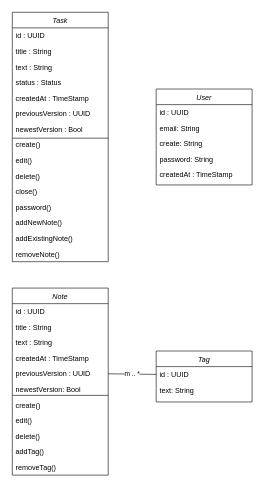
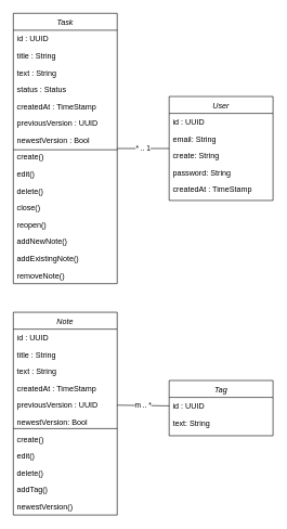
  <mxCell id="0" />
  <mxCell id="1" parent="0" />
  <mxCell id="2" value="Task" style="swimlane;fontStyle=2;align=center;verticalAlign=top;childLayout=stackLayout;horizontal=1;startSize=26;horizontalStack=0;resizeParent=1;resizeLast=0;collapsible=1;marginBottom=0;rounded=0;shadow=0;strokeWidth=1;" parent="1" vertex="1"><mxGeometry x="20" y="20" width="160" height="416" as="geometry"><mxRectangle x="220" y="120" width="160" height="26" as="alternateBounds" /></mxGeometry></mxCell>
  <mxCell id="3" value="id : UUID" style="text;align=left;verticalAlign=top;spacingLeft=4;spacingRight=4;overflow=hidden;rotatable=0;points=[[0,0.5],[1,0.5]];portConstraint=eastwest;" parent="2" vertex="1"><mxGeometry y="26" width="160" height="26" as="geometry" /></mxCell>
  <mxCell id="4" value="title : String" style="text;align=left;verticalAlign=top;spacingLeft=4;spacingRight=4;overflow=hidden;rotatable=0;points=[[0,0.5],[1,0.5]];portConstraint=eastwest;rounded=0;shadow=0;html=0;" parent="2" vertex="1"><mxGeometry y="52" width="160" height="26" as="geometry" /></mxCell>
  <mxCell id="5" value="text : String" style="text;align=left;verticalAlign=top;spacingLeft=4;spacingRight=4;overflow=hidden;rotatable=0;points=[[0,0.5],[1,0.5]];portConstraint=eastwest;rounded=0;shadow=0;html=0;" parent="2" vertex="1"><mxGeometry y="78" width="160" height="26" as="geometry" /></mxCell>
  <mxCell id="6" value="status : Status" style="text;align=left;verticalAlign=top;spacingLeft=4;spacingRight=4;overflow=hidden;rotatable=0;points=[[0,0.5],[1,0.5]];portConstraint=eastwest;rounded=0;shadow=0;html=0;" parent="2" vertex="1"><mxGeometry y="104" width="160" height="26" as="geometry" /></mxCell>
  <mxCell id="7" value="createdAt : TimeStamp" style="text;align=left;verticalAlign=top;spacingLeft=4;spacingRight=4;overflow=hidden;rotatable=0;points=[[0,0.5],[1,0.5]];portConstraint=eastwest;rounded=0;shadow=0;html=0;" parent="2" vertex="1"><mxGeometry y="130" width="160" height="26" as="geometry" /></mxCell>
  <mxCell id="8" value="previousVersion : UUID" style="text;align=left;verticalAlign=top;spacingLeft=4;spacingRight=4;overflow=hidden;rotatable=0;points=[[0,0.5],[1,0.5]];portConstraint=eastwest;rounded=0;shadow=0;html=0;" parent="2" vertex="1"><mxGeometry y="156" width="160" height="26" as="geometry" /></mxCell>
  <mxCell id="9" value="" style="endArrow=none;html=1;" parent="2" edge="1"><mxGeometry width="50" height="50" relative="1" as="geometry"><mxPoint y="210" as="sourcePoint" /><mxPoint x="160" y="210" as="targetPoint" /></mxGeometry></mxCell>
  <mxCell id="10" value="newestVersion : Bool" style="text;align=left;verticalAlign=top;spacingLeft=4;spacingRight=4;overflow=hidden;rotatable=0;points=[[0,0.5],[1,0.5]];portConstraint=eastwest;rounded=0;shadow=0;html=0;" parent="2" vertex="1"><mxGeometry y="182" width="160" height="26" as="geometry" /></mxCell>
  <mxCell id="11" value="create()" style="text;align=left;verticalAlign=top;spacingLeft=4;spacingRight=4;overflow=hidden;rotatable=0;points=[[0,0.5],[1,0.5]];portConstraint=eastwest;rounded=0;shadow=0;html=0;" parent="2" vertex="1"><mxGeometry y="208" width="160" height="26" as="geometry" /></mxCell>
  <mxCell id="12" value="edit()" style="text;align=left;verticalAlign=top;spacingLeft=4;spacingRight=4;overflow=hidden;rotatable=0;points=[[0,0.5],[1,0.5]];portConstraint=eastwest;rounded=0;shadow=0;html=0;" parent="2" vertex="1"><mxGeometry y="234" width="160" height="26" as="geometry" /></mxCell>
  <mxCell id="13" value="delete()" style="text;align=left;verticalAlign=top;spacingLeft=4;spacingRight=4;overflow=hidden;rotatable=0;points=[[0,0.5],[1,0.5]];portConstraint=eastwest;rounded=0;shadow=0;html=0;" parent="2" vertex="1"><mxGeometry y="260" width="160" height="26" as="geometry" /></mxCell>
  <mxCell id="14" value="close()" style="text;align=left;verticalAlign=top;spacingLeft=4;spacingRight=4;overflow=hidden;rotatable=0;points=[[0,0.5],[1,0.5]];portConstraint=eastwest;rounded=0;shadow=0;html=0;" parent="2" vertex="1"><mxGeometry y="286" width="160" height="26" as="geometry" /></mxCell>
- <mxCell id="15" value="password()" style="text;align=left;verticalAlign=top;spacingLeft=4;spacingRight=4;overflow=hidden;rotatable=0;points=[[0,0.5],[1,0.5]];portConstraint=eastwest;rounded=0;shadow=0;html=0;" vertex="1" parent="2"><mxGeometry y="312" width="160" height="26" as="geometry" /></mxCell>
+ <mxCell id="15" value="reopen()" style="text;align=left;verticalAlign=top;spacingLeft=4;spacingRight=4;overflow=hidden;rotatable=0;points=[[0,0.5],[1,0.5]];portConstraint=eastwest;rounded=0;shadow=0;html=0;" vertex="1" parent="2"><mxGeometry y="312" width="160" height="26" as="geometry" /></mxCell>
  <mxCell id="16" value="addNewNote()" style="text;align=left;verticalAlign=top;spacingLeft=4;spacingRight=4;overflow=hidden;rotatable=0;points=[[0,0.5],[1,0.5]];portConstraint=eastwest;rounded=0;shadow=0;html=0;" vertex="1" parent="2"><mxGeometry y="338" width="160" height="26" as="geometry" /></mxCell>
  <mxCell id="17" value="addExistingNote()" style="text;align=left;verticalAlign=top;spacingLeft=4;spacingRight=4;overflow=hidden;rotatable=0;points=[[0,0.5],[1,0.5]];portConstraint=eastwest;rounded=0;shadow=0;html=0;" parent="2" vertex="1"><mxGeometry y="364" width="160" height="26" as="geometry" /></mxCell>
  <mxCell id="18" value="removeNote()" style="text;align=left;verticalAlign=top;spacingLeft=4;spacingRight=4;overflow=hidden;rotatable=0;points=[[0,0.5],[1,0.5]];portConstraint=eastwest;rounded=0;shadow=0;html=0;" vertex="1" parent="2"><mxGeometry y="390" width="160" height="26" as="geometry" /></mxCell>
  <mxCell id="19" value="Note" style="swimlane;fontStyle=2;align=center;verticalAlign=top;childLayout=stackLayout;horizontal=1;startSize=26;horizontalStack=0;resizeParent=1;resizeLast=0;collapsible=1;marginBottom=0;rounded=0;shadow=0;strokeWidth=1;" parent="1" vertex="1"><mxGeometry x="20" y="480" width="160" height="312" as="geometry"><mxRectangle x="220" y="120" width="160" height="26" as="alternateBounds" /></mxGeometry></mxCell>
  <mxCell id="20" value="id : UUID" style="text;align=left;verticalAlign=top;spacingLeft=4;spacingRight=4;overflow=hidden;rotatable=0;points=[[0,0.5],[1,0.5]];portConstraint=eastwest;" parent="19" vertex="1"><mxGeometry y="26" width="160" height="26" as="geometry" /></mxCell>
  <mxCell id="21" value="title : String" style="text;align=left;verticalAlign=top;spacingLeft=4;spacingRight=4;overflow=hidden;rotatable=0;points=[[0,0.5],[1,0.5]];portConstraint=eastwest;rounded=0;shadow=0;html=0;" parent="19" vertex="1"><mxGeometry y="52" width="160" height="26" as="geometry" /></mxCell>
  <mxCell id="22" value="text : String" style="text;align=left;verticalAlign=top;spacingLeft=4;spacingRight=4;overflow=hidden;rotatable=0;points=[[0,0.5],[1,0.5]];portConstraint=eastwest;rounded=0;shadow=0;html=0;" parent="19" vertex="1"><mxGeometry y="78" width="160" height="26" as="geometry" /></mxCell>
  <mxCell id="23" value="createdAt : TimeStamp" style="text;align=left;verticalAlign=top;spacingLeft=4;spacingRight=4;overflow=hidden;rotatable=0;points=[[0,0.5],[1,0.5]];portConstraint=eastwest;rounded=0;shadow=0;html=0;" parent="19" vertex="1"><mxGeometry y="104" width="160" height="26" as="geometry" /></mxCell>
  <mxCell id="24" value="previousVersion : UUID" style="text;align=left;verticalAlign=top;spacingLeft=4;spacingRight=4;overflow=hidden;rotatable=0;points=[[0,0.5],[1,0.5]];portConstraint=eastwest;rounded=0;shadow=0;html=0;" parent="19" vertex="1"><mxGeometry y="130" width="160" height="26" as="geometry" /></mxCell>
  <mxCell id="25" value="" style="endArrow=none;html=1;" parent="19" edge="1"><mxGeometry width="50" height="50" relative="1" as="geometry"><mxPoint y="179" as="sourcePoint" /><mxPoint x="160" y="179" as="targetPoint" /></mxGeometry></mxCell>
  <mxCell id="26" value="newestVersion: Bool" style="text;align=left;verticalAlign=top;spacingLeft=4;spacingRight=4;overflow=hidden;rotatable=0;points=[[0,0.5],[1,0.5]];portConstraint=eastwest;rounded=0;shadow=0;html=0;" parent="19" vertex="1"><mxGeometry y="156" width="160" height="26" as="geometry" /></mxCell>
  <mxCell id="27" value="create()" style="text;align=left;verticalAlign=top;spacingLeft=4;spacingRight=4;overflow=hidden;rotatable=0;points=[[0,0.5],[1,0.5]];portConstraint=eastwest;rounded=0;shadow=0;html=0;" parent="19" vertex="1"><mxGeometry y="182" width="160" height="26" as="geometry" /></mxCell>
  <mxCell id="28" value="edit()" style="text;align=left;verticalAlign=top;spacingLeft=4;spacingRight=4;overflow=hidden;rotatable=0;points=[[0,0.5],[1,0.5]];portConstraint=eastwest;rounded=0;shadow=0;html=0;" parent="19" vertex="1"><mxGeometry y="208" width="160" height="26" as="geometry" /></mxCell>
  <mxCell id="29" value="delete()" style="text;align=left;verticalAlign=top;spacingLeft=4;spacingRight=4;overflow=hidden;rotatable=0;points=[[0,0.5],[1,0.5]];portConstraint=eastwest;rounded=0;shadow=0;html=0;" vertex="1" parent="19"><mxGeometry y="234" width="160" height="26" as="geometry" /></mxCell>
  <mxCell id="30" value="addTag()" style="text;align=left;verticalAlign=top;spacingLeft=4;spacingRight=4;overflow=hidden;rotatable=0;points=[[0,0.5],[1,0.5]];portConstraint=eastwest;rounded=0;shadow=0;html=0;" vertex="1" parent="19"><mxGeometry y="260" width="160" height="26" as="geometry" /></mxCell>
- <mxCell id="31" value="removeTag()" style="text;align=left;verticalAlign=top;spacingLeft=4;spacingRight=4;overflow=hidden;rotatable=0;points=[[0,0.5],[1,0.5]];portConstraint=eastwest;rounded=0;shadow=0;html=0;" parent="19" vertex="1"><mxGeometry y="286" width="160" height="26" as="geometry" /></mxCell>
+ <mxCell id="31" value="newestVersion()" style="text;align=left;verticalAlign=top;spacingLeft=4;spacingRight=4;overflow=hidden;rotatable=0;points=[[0,0.5],[1,0.5]];portConstraint=eastwest;rounded=0;shadow=0;html=0;" parent="19" vertex="1"><mxGeometry y="286" width="160" height="26" as="geometry" /></mxCell>
  <mxCell id="32" value="User" style="swimlane;fontStyle=2;align=center;verticalAlign=top;childLayout=stackLayout;horizontal=1;startSize=26;horizontalStack=0;resizeParent=1;resizeLast=0;collapsible=1;marginBottom=0;rounded=0;shadow=0;strokeWidth=1;" parent="1" vertex="1"><mxGeometry x="260" y="148" width="160" height="160" as="geometry"><mxRectangle x="220" y="120" width="160" height="26" as="alternateBounds" /></mxGeometry></mxCell>
  <mxCell id="33" value="id : UUID" style="text;align=left;verticalAlign=top;spacingLeft=4;spacingRight=4;overflow=hidden;rotatable=0;points=[[0,0.5],[1,0.5]];portConstraint=eastwest;" parent="32" vertex="1"><mxGeometry y="26" width="160" height="26" as="geometry" /></mxCell>
  <mxCell id="34" value="email: String" style="text;align=left;verticalAlign=top;spacingLeft=4;spacingRight=4;overflow=hidden;rotatable=0;points=[[0,0.5],[1,0.5]];portConstraint=eastwest;rounded=0;shadow=0;html=0;" parent="32" vertex="1"><mxGeometry y="52" width="160" height="26" as="geometry" /></mxCell>
  <mxCell id="35" value="create: String" style="text;align=left;verticalAlign=top;spacingLeft=4;spacingRight=4;overflow=hidden;rotatable=0;points=[[0,0.5],[1,0.5]];portConstraint=eastwest;rounded=0;shadow=0;html=0;" parent="32" vertex="1"><mxGeometry y="78" width="160" height="26" as="geometry" /></mxCell>
  <mxCell id="36" value="password: String" style="text;align=left;verticalAlign=top;spacingLeft=4;spacingRight=4;overflow=hidden;rotatable=0;points=[[0,0.5],[1,0.5]];portConstraint=eastwest;rounded=0;shadow=0;html=0;" parent="32" vertex="1"><mxGeometry y="104" width="160" height="26" as="geometry" /></mxCell>
  <mxCell id="37" value="createdAt : TimeStamp" style="text;align=left;verticalAlign=top;spacingLeft=4;spacingRight=4;overflow=hidden;rotatable=0;points=[[0,0.5],[1,0.5]];portConstraint=eastwest;rounded=0;shadow=0;html=0;" parent="32" vertex="1"><mxGeometry y="130" width="160" height="26" as="geometry" /></mxCell>
+ <mxCell id="38" value="* .. 1" style="endArrow=none;html=1;entryX=0;entryY=0.5;entryDx=0;entryDy=0;" parent="1" source="2" target="32" edge="1"><mxGeometry width="50" height="50" relative="1" as="geometry"><mxPoint x="330" y="260" as="sourcePoint" /><mxPoint x="300" y="106" as="targetPoint" /></mxGeometry></mxCell>
  <mxCell id="39" value="Tag" style="swimlane;fontStyle=2;align=center;verticalAlign=top;childLayout=stackLayout;horizontal=1;startSize=26;horizontalStack=0;resizeParent=1;resizeLast=0;collapsible=1;marginBottom=0;rounded=0;shadow=0;strokeWidth=1;" vertex="1" parent="1"><mxGeometry x="260" y="585" width="160" height="85" as="geometry"><mxRectangle x="220" y="120" width="160" height="26" as="alternateBounds" /></mxGeometry></mxCell>
  <mxCell id="40" value="id : UUID" style="text;align=left;verticalAlign=top;spacingLeft=4;spacingRight=4;overflow=hidden;rotatable=0;points=[[0,0.5],[1,0.5]];portConstraint=eastwest;" vertex="1" parent="39"><mxGeometry y="26" width="160" height="26" as="geometry" /></mxCell>
  <mxCell id="41" value="text: String" style="text;align=left;verticalAlign=top;spacingLeft=4;spacingRight=4;overflow=hidden;rotatable=0;points=[[0,0.5],[1,0.5]];portConstraint=eastwest;rounded=0;shadow=0;html=0;" vertex="1" parent="39"><mxGeometry y="52" width="160" height="26" as="geometry" /></mxCell>
  <mxCell id="42" value="m .. *" style="endArrow=none;html=1;exitX=1;exitY=0.5;exitDx=0;exitDy=0;entryX=0;entryY=0.5;entryDx=0;entryDy=0;" edge="1" parent="1" source="24" target="40"><mxGeometry width="50" height="50" relative="1" as="geometry"><mxPoint x="380" y="525" as="sourcePoint" /><mxPoint x="280" y="545" as="targetPoint" /></mxGeometry></mxCell>
